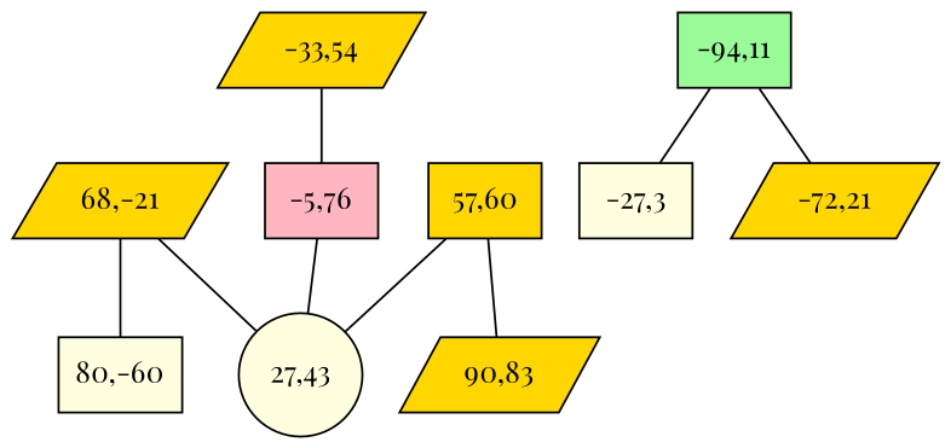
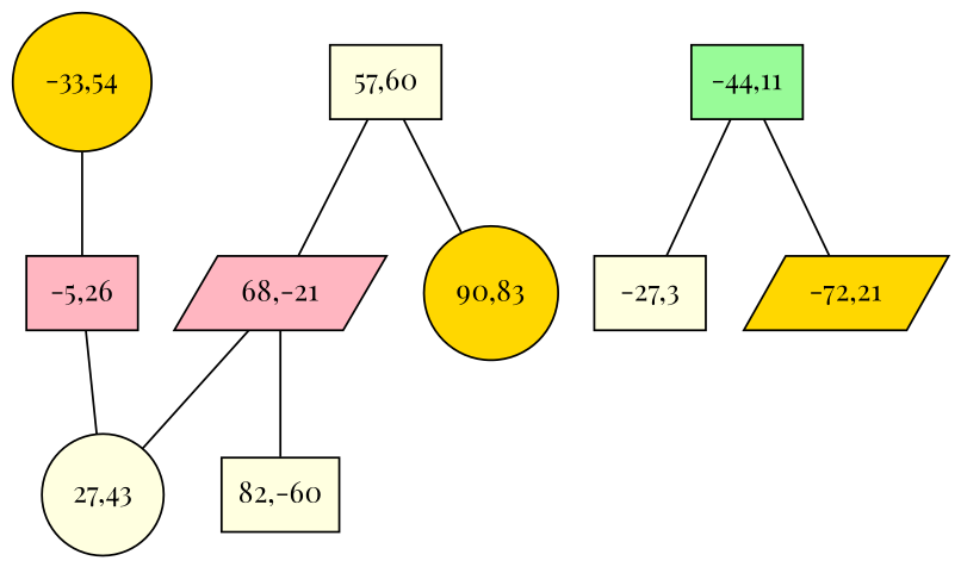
  graph {
    fontname="Playfair Display"
    node [fillcolor=gold fontname="Playfair Display" shape=box style=filled]
    edge [fontname="Playfair Display"]
-   n1 [label="68,-21" shape=parallelogram]
-   n2 [fillcolor=lightyellow label="80,-60"]
+   n1 [fillcolor=lightpink label="68,-21" shape=parallelogram]
+   n2 [fillcolor=lightyellow label="82,-60"]
    n3 [fillcolor=lightyellow label="27,43" shape=circle]
-   n4 [label="57,60"]
-   n5 [label="90,83" shape=parallelogram]
-   n6 [label="-33,54" shape=parallelogram]
-   n7 [fillcolor=lightpink label="-5,76"]
-   n8 [fillcolor=palegreen label="-94,11"]
+   n4 [fillcolor=lightyellow label="57,60"]
+   n5 [label="90,83" shape=circle]
+   n6 [label="-33,54" shape=circle]
+   n7 [fillcolor=lightpink label="-5,26"]
+   n8 [fillcolor=palegreen label="-44,11"]
    n9 [fillcolor=lightyellow label="-27,3"]
    n10 [label="-72,21" shape=parallelogram]
    n1 -- n2
    n1 -- n3
-   n4 -- n3
+   n4 -- n1
    n4 -- n5
    n6 -- n7
    n7 -- n3
    n8 -- n9
    n8 -- n10
  }
